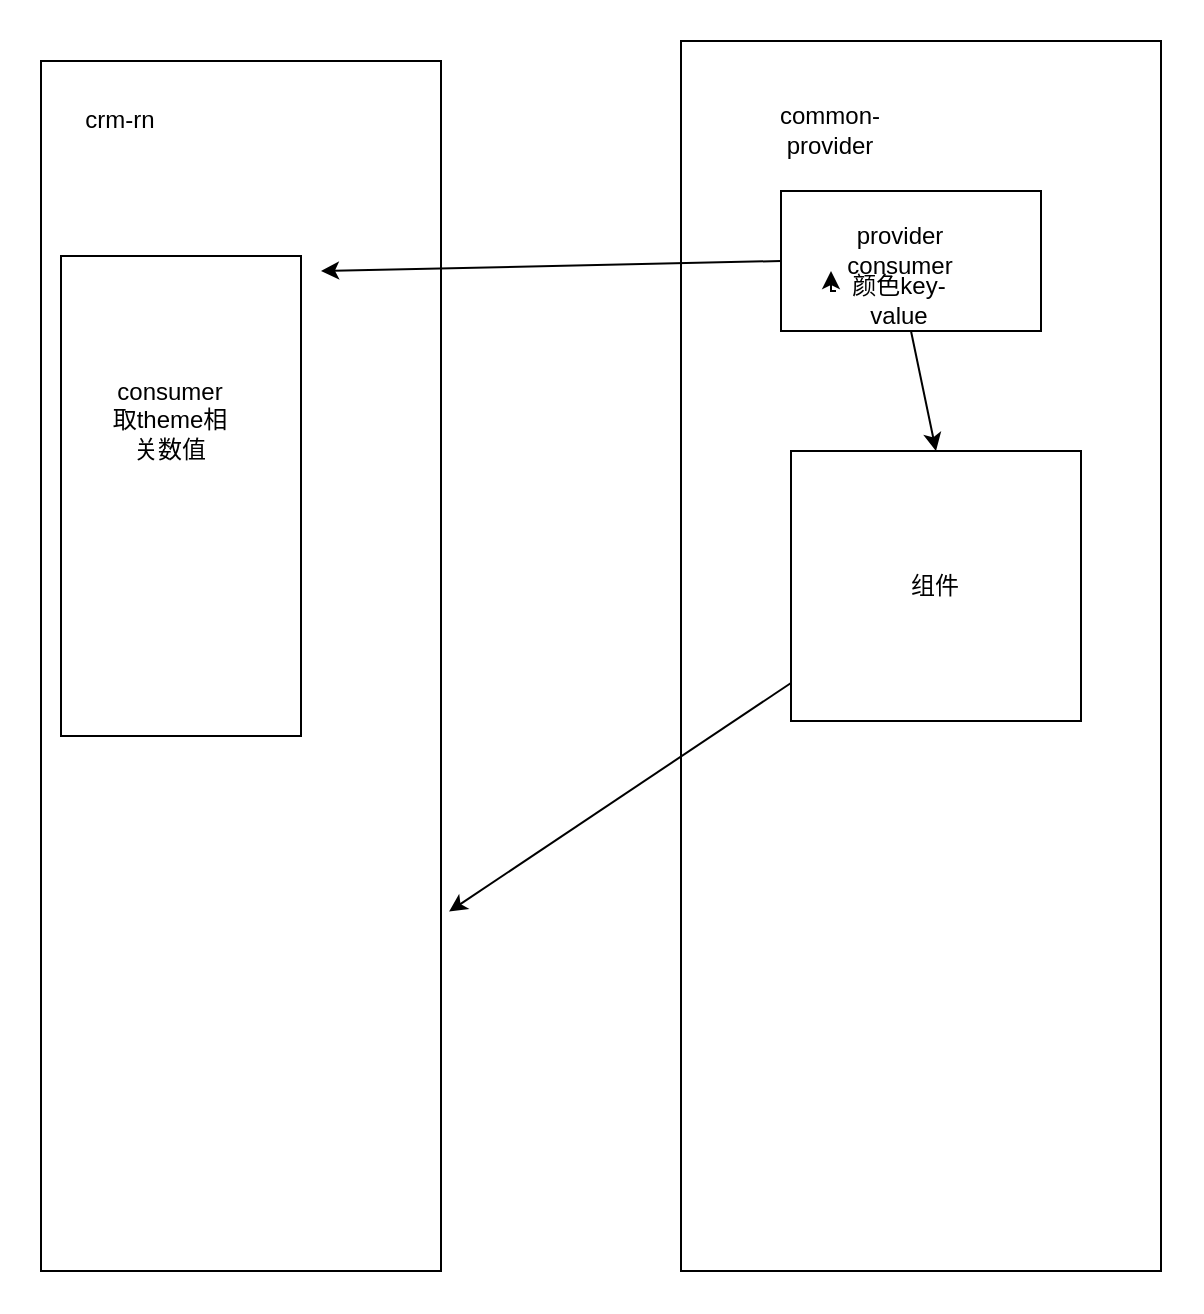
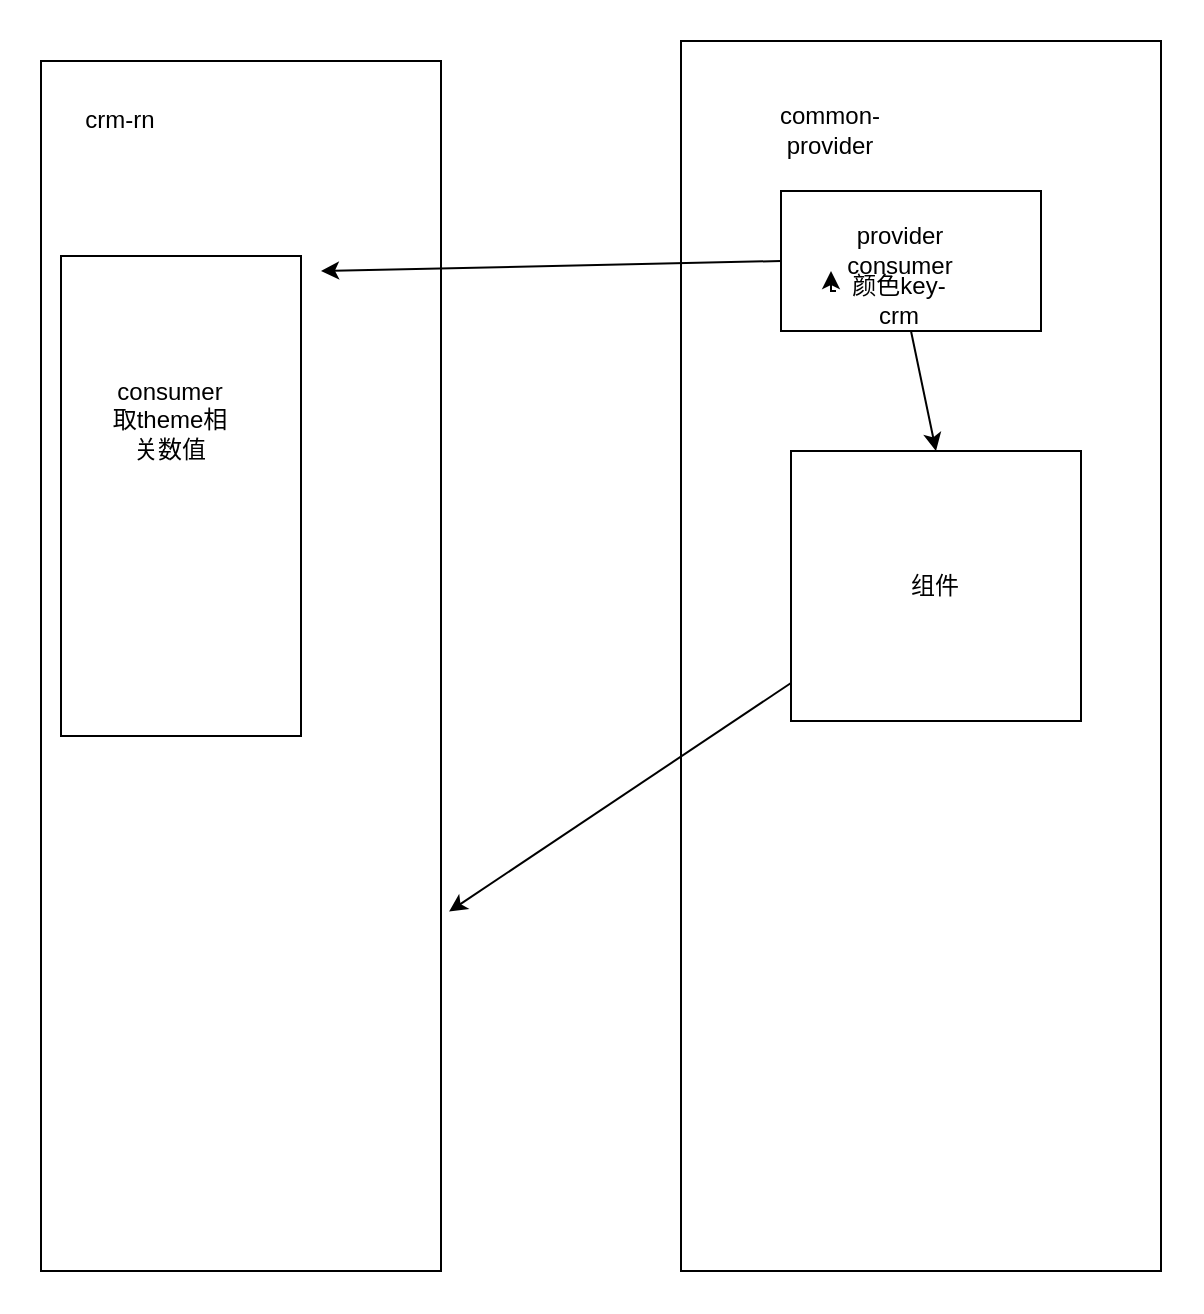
  <mxCell id="0" />
  <mxCell id="1" parent="0" />
  <mxCell id="2" value="&lt;meta charset=&quot;utf-8&quot;&gt;&lt;span style=&quot;color: rgb(0, 0, 0); font-family: helvetica; font-size: 12px; font-style: normal; font-weight: 400; letter-spacing: normal; text-align: center; text-indent: 0px; text-transform: none; word-spacing: 0px; background-color: rgb(248, 249, 250); display: inline; float: none;&quot;&gt;provider&lt;/span&gt;&lt;br style=&quot;color: rgb(0, 0, 0); font-family: helvetica; font-size: 12px; font-style: normal; font-weight: 400; letter-spacing: normal; text-align: center; text-indent: 0px; text-transform: none; word-spacing: 0px; background-color: rgb(248, 249, 250);&quot;&gt;&lt;span style=&quot;color: rgb(0, 0, 0); font-family: helvetica; font-size: 12px; font-style: normal; font-weight: 400; letter-spacing: normal; text-align: center; text-indent: 0px; text-transform: none; word-spacing: 0px; background-color: rgb(248, 249, 250); display: inline; float: none;&quot;&gt;consumer&lt;/span&gt;" style="rounded=0;whiteSpace=wrap;html=1;" vertex="1" parent="1"><mxGeometry x="340" y="20" width="240" height="615" as="geometry" /></mxCell>
  <mxCell id="3" value="" style="rounded=0;whiteSpace=wrap;html=1;" vertex="1" parent="1"><mxGeometry x="390" y="95" width="130" height="70" as="geometry" /></mxCell>
  <mxCell id="4" value="" style="rounded=0;whiteSpace=wrap;html=1;" vertex="1" parent="1"><mxGeometry x="20" y="30" width="200" height="605" as="geometry" /></mxCell>
  <mxCell id="5" value="crm-rn" style="text;html=1;strokeColor=none;fillColor=none;align=center;verticalAlign=middle;whiteSpace=wrap;rounded=0;" vertex="1" parent="1"><mxGeometry x="40" y="55" width="40" height="10" as="geometry" /></mxCell>
  <mxCell id="6" value="common-provider&lt;br&gt;" style="text;html=1;strokeColor=none;fillColor=none;align=center;verticalAlign=middle;whiteSpace=wrap;rounded=0;" vertex="1" parent="1"><mxGeometry x="390" y="55" width="50" height="20" as="geometry" /></mxCell>
  <mxCell id="7" value="provider&lt;br&gt;consumer" style="text;html=1;strokeColor=none;fillColor=none;align=center;verticalAlign=middle;whiteSpace=wrap;rounded=0;" vertex="1" parent="1"><mxGeometry x="415" y="105" width="70" height="40" as="geometry" /></mxCell>
  <mxCell id="8" value="组件" style="rounded=0;whiteSpace=wrap;html=1;" vertex="1" parent="1"><mxGeometry x="395" y="225" width="145" height="135" as="geometry" /></mxCell>
  <mxCell id="9" style="edgeStyle=orthogonalEdgeStyle;rounded=0;orthogonalLoop=1;jettySize=auto;html=1;exitX=0;exitY=0;exitDx=0;exitDy=0;entryX=0;entryY=0.75;entryDx=0;entryDy=0;" edge="1" parent="1" source="10" target="7"><mxGeometry relative="1" as="geometry" /></mxCell>
- <mxCell id="10" value="颜色key-value" style="text;html=1;strokeColor=none;fillColor=none;align=center;verticalAlign=middle;whiteSpace=wrap;rounded=0;" vertex="1" parent="1"><mxGeometry x="417.5" y="145" width="62.5" height="10" as="geometry" /></mxCell>
+ <mxCell id="10" value="颜色key-crm" style="text;html=1;strokeColor=none;fillColor=none;align=center;verticalAlign=middle;whiteSpace=wrap;rounded=0;" vertex="1" parent="1"><mxGeometry x="417.5" y="145" width="62.5" height="10" as="geometry" /></mxCell>
  <mxCell id="11" value="" style="endArrow=classic;html=1;exitX=0;exitY=0.5;exitDx=0;exitDy=0;" edge="1" parent="1" source="3"><mxGeometry width="50" height="50" relative="1" as="geometry"><mxPoint x="390" y="135" as="sourcePoint" /><mxPoint x="160" y="135" as="targetPoint" /></mxGeometry></mxCell>
  <mxCell id="12" value="" style="endArrow=classic;html=1;entryX=1.02;entryY=0.703;entryDx=0;entryDy=0;entryPerimeter=0;" edge="1" parent="1" source="8" target="4"><mxGeometry width="50" height="50" relative="1" as="geometry"><mxPoint x="230" y="205" as="sourcePoint" /><mxPoint x="150" y="305" as="targetPoint" /></mxGeometry></mxCell>
  <mxCell id="13" value="" style="endArrow=classic;html=1;entryX=0.5;entryY=0;entryDx=0;entryDy=0;exitX=0.5;exitY=1;exitDx=0;exitDy=0;" edge="1" parent="1" source="3" target="8"><mxGeometry width="50" height="50" relative="1" as="geometry"><mxPoint x="230" y="205" as="sourcePoint" /><mxPoint x="280" y="155" as="targetPoint" /></mxGeometry></mxCell>
  <mxCell id="14" value="" style="rounded=0;whiteSpace=wrap;html=1;" vertex="1" parent="1"><mxGeometry x="30" y="127.5" width="120" height="240" as="geometry" /></mxCell>
  <mxCell id="15" value="consumer&lt;br&gt;取theme相关数值" style="text;html=1;strokeColor=none;fillColor=none;align=center;verticalAlign=middle;whiteSpace=wrap;rounded=0;" vertex="1" parent="1"><mxGeometry x="50" y="195" width="70" height="30" as="geometry" /></mxCell>
